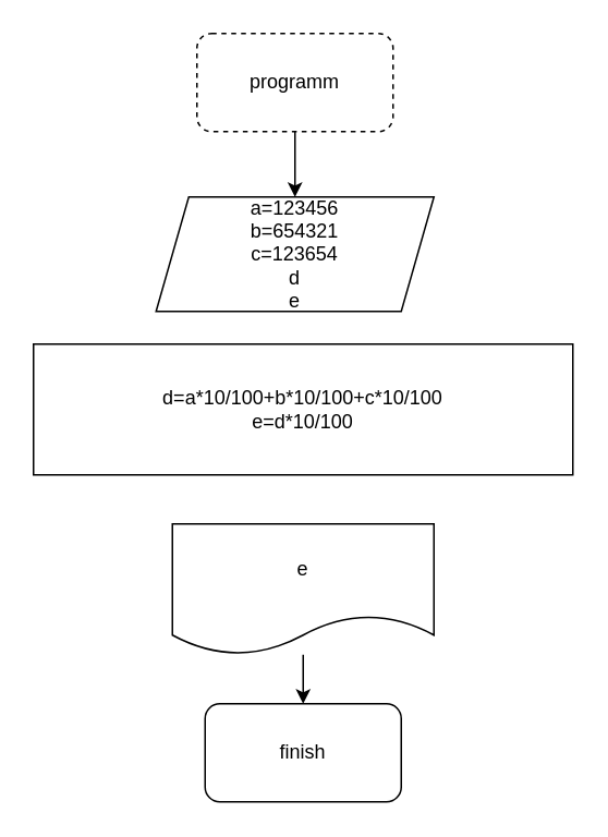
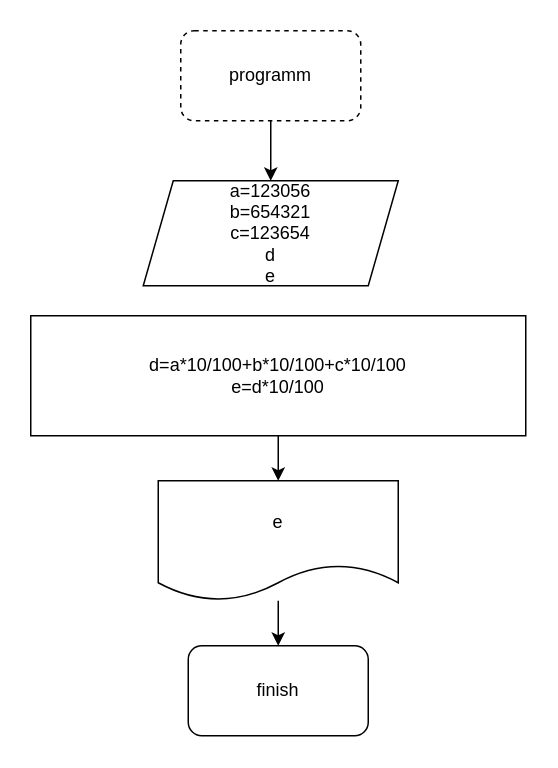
  <mxCell id="0" />
  <mxCell id="1" parent="0" />
  <mxCell id="2" value="" style="edgeStyle=orthogonalEdgeStyle;rounded=0;orthogonalLoop=1;jettySize=auto;html=1;" edge="1" parent="1" source="3" target="4"><mxGeometry relative="1" as="geometry" /></mxCell>
  <mxCell id="3" value="programm" style="rounded=1;whiteSpace=wrap;html=1;dashed=1;" vertex="1" parent="1"><mxGeometry x="120" y="20" width="120" height="60" as="geometry" /></mxCell>
- <mxCell id="4" value="a=123456&lt;br&gt;b=654321&lt;br&gt;c=123654&lt;br&gt;d&lt;br&gt;e" style="shape=parallelogram;perimeter=parallelogramPerimeter;whiteSpace=wrap;html=1;fixedSize=1;" vertex="1" parent="1"><mxGeometry x="95" y="120" width="170" height="70" as="geometry" /></mxCell>
+ <mxCell id="4" value="a=123056&lt;br&gt;b=654321&lt;br&gt;c=123654&lt;br&gt;d&lt;br&gt;e" style="shape=parallelogram;perimeter=parallelogramPerimeter;whiteSpace=wrap;html=1;fixedSize=1;" vertex="1" parent="1"><mxGeometry x="95" y="120" width="170" height="70" as="geometry" /></mxCell>
+ <mxCell id="5" value="" style="edgeStyle=orthogonalEdgeStyle;rounded=0;orthogonalLoop=1;jettySize=auto;html=1;" edge="1" parent="1" source="6" target="8"><mxGeometry relative="1" as="geometry" /></mxCell>
  <mxCell id="6" value="d=a*10/100+b*10/100+c*10/100&lt;br&gt;e=d*10/100" style="rounded=0;whiteSpace=wrap;html=1;" vertex="1" parent="1"><mxGeometry x="20" y="210" width="330" height="80" as="geometry" /></mxCell>
  <mxCell id="7" value="" style="edgeStyle=orthogonalEdgeStyle;rounded=0;orthogonalLoop=1;jettySize=auto;html=1;" edge="1" parent="1" source="8" target="9"><mxGeometry relative="1" as="geometry" /></mxCell>
  <mxCell id="8" value="e" style="shape=document;whiteSpace=wrap;html=1;boundedLbl=1;" vertex="1" parent="1"><mxGeometry x="105" y="320" width="160" height="80" as="geometry" /></mxCell>
  <mxCell id="9" value="finish" style="rounded=1;whiteSpace=wrap;html=1;" vertex="1" parent="1"><mxGeometry x="125" y="430" width="120" height="60" as="geometry" /></mxCell>
